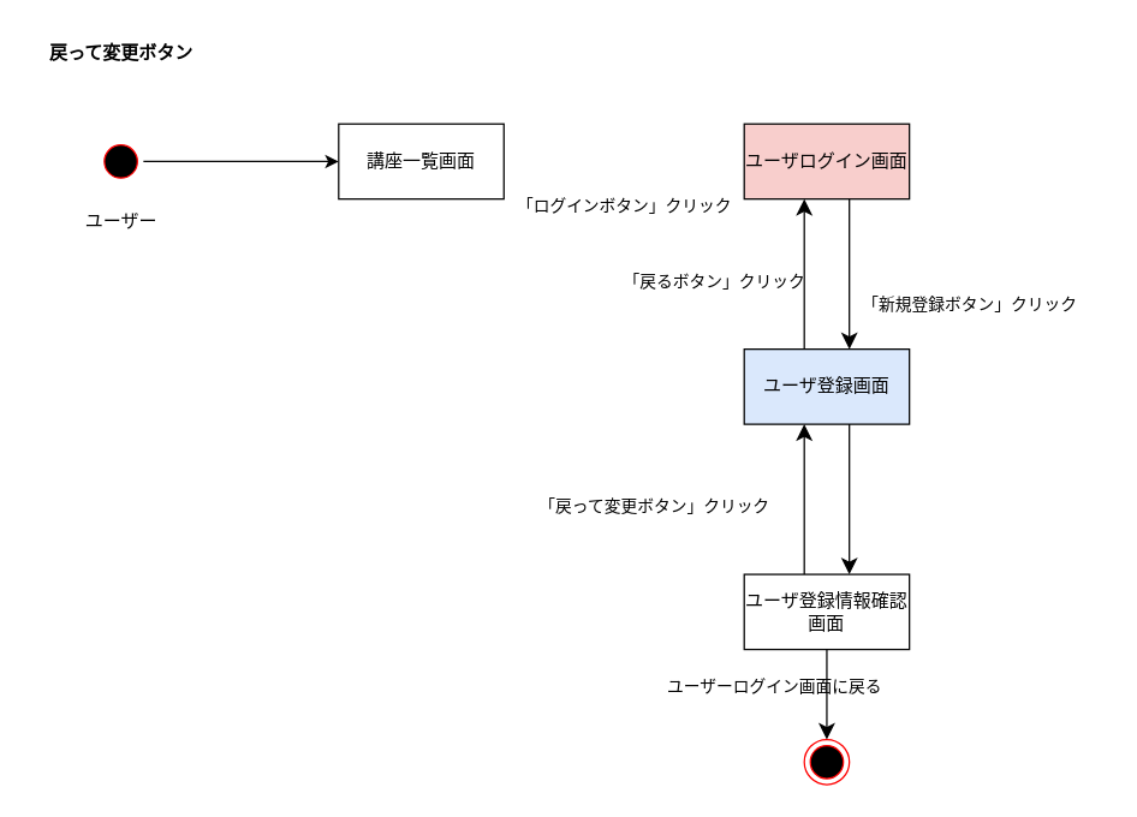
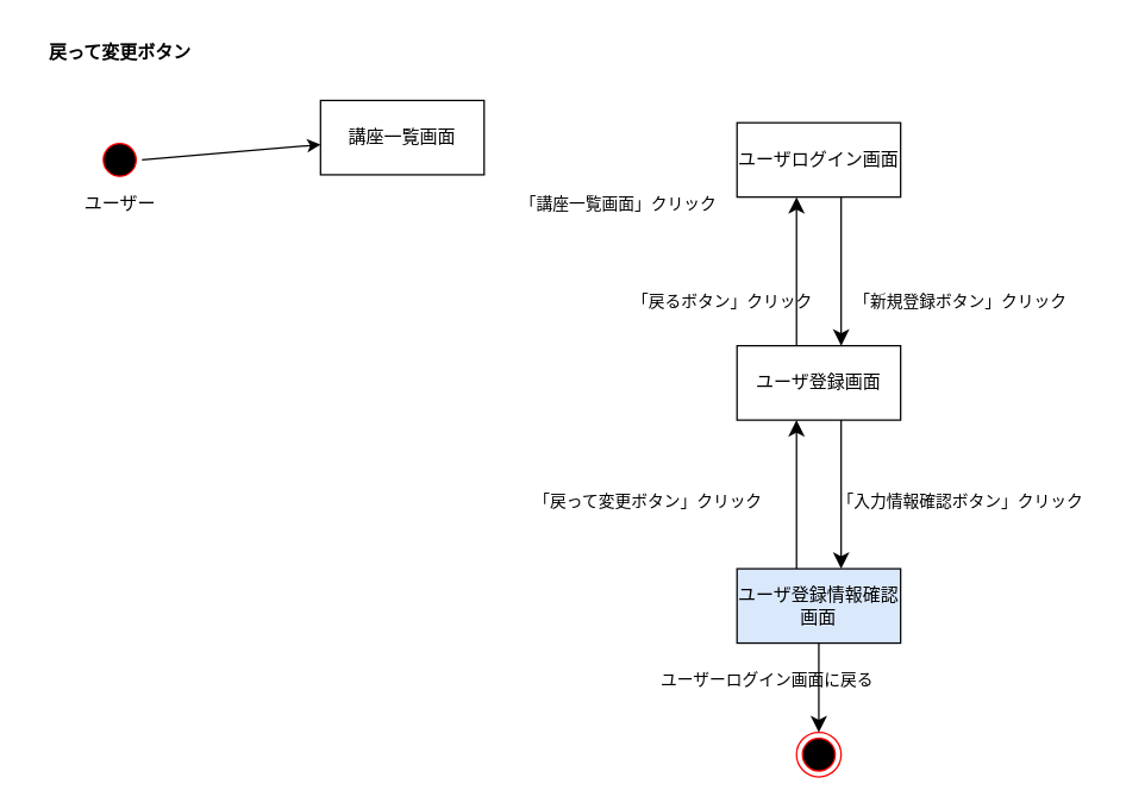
  <mxCell id="0" />
  <mxCell id="1" parent="0" />
  <mxCell id="2" value="戻って変更ボタン" style="text;html=1;align=center;verticalAlign=middle;resizable=0;points=[];autosize=1;strokeColor=none;fillColor=none;fontSize=12;fontStyle=1" vertex="1" parent="1"><mxGeometry x="20" y="20" width="120" height="30" as="geometry" /></mxCell>
  <mxCell id="3" value="" style="ellipse;html=1;shape=endState;fillColor=#000000;strokeColor=#ff0000;fontSize=16;" vertex="1" parent="1"><mxGeometry x="535" y="492" width="30" height="30" as="geometry" /></mxCell>
  <mxCell id="4" value="" style="ellipse;html=1;shape=startState;fillColor=#000000;strokeColor=#ff0000;fontSize=16;" vertex="1" parent="1"><mxGeometry x="65" y="92" width="30" height="30" as="geometry" /></mxCell>
  <mxCell id="5" value="" style="html=1;verticalAlign=bottom;endArrow=classic;strokeColor=#000000;rounded=0;fontSize=12;exitX=1;exitY=0.5;exitDx=0;exitDy=0;endFill=1;strokeWidth=1;" edge="1" source="4" parent="1" target="6"><mxGeometry relative="1" as="geometry"><mxPoint x="70" y="222" as="targetPoint" /></mxGeometry></mxCell>
- <mxCell id="6" value="講座一覧画面" style="html=1;whiteSpace=wrap;fontSize=12;" vertex="1" parent="1"><mxGeometry x="225" y="82" width="110" height="50" as="geometry" /></mxCell>
- <mxCell id="7" value="ユーザ登録画面" style="html=1;whiteSpace=wrap;fontSize=12;fillColor=#dae8fc;" vertex="1" parent="1"><mxGeometry x="495" y="232" width="110" height="50" as="geometry" /></mxCell>
- <mxCell id="8" value="ユーザー" style="text;html=1;align=center;verticalAlign=middle;resizable=0;points=[];autosize=1;strokeColor=none;fillColor=none;fontSize=12;" vertex="1" parent="1"><mxGeometry x="45" y="132" width="70" height="30" as="geometry" /></mxCell>
- <mxCell id="9" value="ユーザログイン画面" style="html=1;whiteSpace=wrap;fontSize=12;fillColor=#f8cecc;" vertex="1" parent="1"><mxGeometry x="495" y="82" width="110" height="50" as="geometry" /></mxCell>
- <mxCell id="10" value="「ログインボタン」クリック" style="text;html=1;align=center;verticalAlign=middle;resizable=0;points=[];autosize=1;strokeColor=none;fillColor=none;fontSize=11;" vertex="1" parent="1"><mxGeometry x="335" y="122" width="160" height="30" as="geometry" /></mxCell>
+ <mxCell id="6" value="講座一覧画面" style="html=1;whiteSpace=wrap;fontSize=12;" vertex="1" parent="1"><mxGeometry x="215" y="67" width="110" height="50" as="geometry" /></mxCell>
+ <mxCell id="7" value="ユーザ登録画面" style="html=1;whiteSpace=wrap;fontSize=12;" vertex="1" parent="1"><mxGeometry x="495" y="232" width="110" height="50" as="geometry" /></mxCell>
+ <mxCell id="8" value="ユーザー" style="text;html=1;align=center;verticalAlign=middle;resizable=0;points=[];autosize=1;strokeColor=none;fillColor=none;fontSize=12;" vertex="1" parent="1"><mxGeometry x="45" y="122" width="70" height="30" as="geometry" /></mxCell>
+ <mxCell id="9" value="ユーザログイン画面" style="html=1;whiteSpace=wrap;fontSize=12;" vertex="1" parent="1"><mxGeometry x="495" y="82" width="110" height="50" as="geometry" /></mxCell>
+ <mxCell id="10" value="「講座一覧画面」クリック" style="text;html=1;align=center;verticalAlign=middle;resizable=0;points=[];autosize=1;strokeColor=none;fillColor=none;fontSize=11;" vertex="1" parent="1"><mxGeometry x="335" y="122" width="160" height="30" as="geometry" /></mxCell>
  <mxCell id="11" value="" style="endArrow=classic;html=1;rounded=0;fontSize=12;startSize=8;endSize=8;curved=1;entryX=0.25;entryY=1;entryDx=0;entryDy=0;exitX=0.25;exitY=0;exitDx=0;exitDy=0;" edge="1" parent="1"><mxGeometry width="50" height="50" relative="1" as="geometry"><mxPoint x="535" y="232" as="sourcePoint" /><mxPoint x="535" y="132" as="targetPoint" /></mxGeometry></mxCell>
  <mxCell id="12" value="" style="endArrow=classic;html=1;rounded=0;fontSize=12;startSize=8;endSize=8;curved=1;exitX=0.75;exitY=1;exitDx=0;exitDy=0;entryX=0.75;entryY=0;entryDx=0;entryDy=0;" edge="1" parent="1"><mxGeometry width="50" height="50" relative="1" as="geometry"><mxPoint x="565" y="132" as="sourcePoint" /><mxPoint x="565" y="232" as="targetPoint" /></mxGeometry></mxCell>
- <mxCell id="13" value="「戻るボタン」クリック" style="text;html=1;align=center;verticalAlign=middle;resizable=0;points=[];autosize=1;strokeColor=none;fillColor=none;fontSize=11;" vertex="1" parent="1"><mxGeometry x="405" y="172" width="140" height="30" as="geometry" /></mxCell>
+ <mxCell id="13" value="「戻るボタン」クリック" style="text;html=1;align=center;verticalAlign=middle;resizable=0;points=[];autosize=1;strokeColor=none;fillColor=none;fontSize=11;" vertex="1" parent="1"><mxGeometry x="415" y="187" width="140" height="30" as="geometry" /></mxCell>
  <mxCell id="14" value="ユーザーログイン画面に戻る" style="text;html=1;align=center;verticalAlign=middle;resizable=0;points=[];autosize=1;strokeColor=none;fillColor=none;fontSize=11;" vertex="1" parent="1"><mxGeometry x="430" y="442" width="170" height="30" as="geometry" /></mxCell>
  <mxCell id="15" value="「新規登録ボタン」クリック" style="text;html=1;align=center;verticalAlign=middle;resizable=0;points=[];autosize=1;strokeColor=none;fillColor=none;fontSize=11;" vertex="1" parent="1"><mxGeometry x="565" y="187" width="160" height="30" as="geometry" /></mxCell>
- <mxCell id="16" value="ユーザ登録情報確認画面" style="html=1;whiteSpace=wrap;fontSize=12;" vertex="1" parent="1"><mxGeometry x="495" y="382" width="110" height="50" as="geometry" /></mxCell>
+ <mxCell id="16" value="ユーザ登録情報確認画面" style="html=1;whiteSpace=wrap;fontSize=12;fillColor=#dae8fc;" vertex="1" parent="1"><mxGeometry x="495" y="382" width="110" height="50" as="geometry" /></mxCell>
  <mxCell id="17" value="" style="endArrow=classic;html=1;rounded=0;fontSize=12;startSize=8;endSize=8;curved=1;entryX=0.25;entryY=1;entryDx=0;entryDy=0;exitX=0.25;exitY=0;exitDx=0;exitDy=0;" edge="1" parent="1"><mxGeometry width="50" height="50" relative="1" as="geometry"><mxPoint x="535" y="382" as="sourcePoint" /><mxPoint x="535" y="282" as="targetPoint" /></mxGeometry></mxCell>
  <mxCell id="18" value="" style="endArrow=classic;html=1;rounded=0;fontSize=12;startSize=8;endSize=8;curved=1;exitX=0.75;exitY=1;exitDx=0;exitDy=0;entryX=0.75;entryY=0;entryDx=0;entryDy=0;" edge="1" parent="1"><mxGeometry width="50" height="50" relative="1" as="geometry"><mxPoint x="565" y="282" as="sourcePoint" /><mxPoint x="565" y="382" as="targetPoint" /></mxGeometry></mxCell>
  <mxCell id="19" value="「戻って変更ボタン」クリック" style="text;html=1;align=center;verticalAlign=middle;resizable=0;points=[];autosize=1;strokeColor=none;fillColor=none;fontSize=11;" vertex="1" parent="1"><mxGeometry x="350" y="322" width="170" height="30" as="geometry" /></mxCell>
+ <mxCell id="20" value="「入力情報確認ボタン」クリック" style="text;html=1;align=center;verticalAlign=middle;resizable=0;points=[];autosize=1;strokeColor=none;fillColor=none;fontSize=11;" vertex="1" parent="1"><mxGeometry x="555" y="322" width="180" height="30" as="geometry" /></mxCell>
  <mxCell id="21" value="" style="endArrow=classic;html=1;rounded=0;fontSize=12;startSize=8;endSize=8;curved=1;exitX=0.5;exitY=1;exitDx=0;exitDy=0;entryX=0.5;entryY=0;entryDx=0;entryDy=0;" edge="1" parent="1" source="16" target="3"><mxGeometry width="50" height="50" relative="1" as="geometry"><mxPoint x="425" y="402" as="sourcePoint" /><mxPoint x="475" y="352" as="targetPoint" /></mxGeometry></mxCell>
